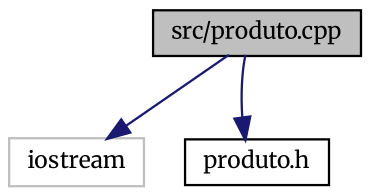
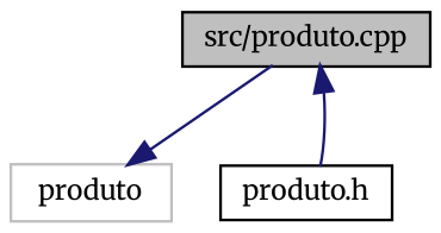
  digraph {
    fontname=Merriweather
    node [color=black fillcolor=white fontname=Merriweather fontsize=10 shape=record style=filled]
    edge [color=midnightblue fontname=Merriweather fontsize=10 labelfontname=Helvetica labelfontsize=10 style=solid]
    n1 [fillcolor=grey75 fontcolor=black height=0.2 label="src/produto.cpp" width=0.4]
-   n2 [color=grey75 height=0.2 label=iostream width=0.4]
+   n2 [color=grey75 height=0.2 label=produto width=0.4]
    n3 [height=0.2 label="produto.h" width=0.4]
    n1 -> n2
-   n1 -> n3
+   n3 -> n1
  }
